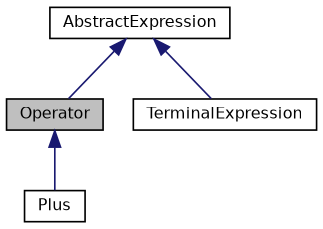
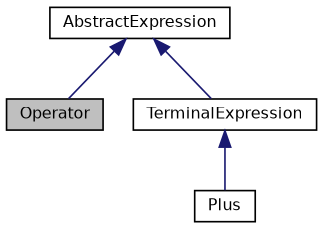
  digraph {
    node [color=black fillcolor=white fontname=Helvetica fontsize=10 shape=record style=filled]
    edge [color=midnightblue dir=back fontname=Helvetica fontsize=10 labelfontname=Helvetica labelfontsize=10 style=solid]
    n1 [fillcolor=grey75 fontcolor=black height=0.2 label=Operator width=0.4]
    n2 [height=0.2 label=Plus width=0.4]
    n3 [height=0.2 label=TerminalExpression width=0.4]
    n4 [height=0.2 label=AbstractExpression width=0.4]
-   n1 -> n2
+   n3 -> n2
    n4 -> n1
    n4 -> n3
  }
